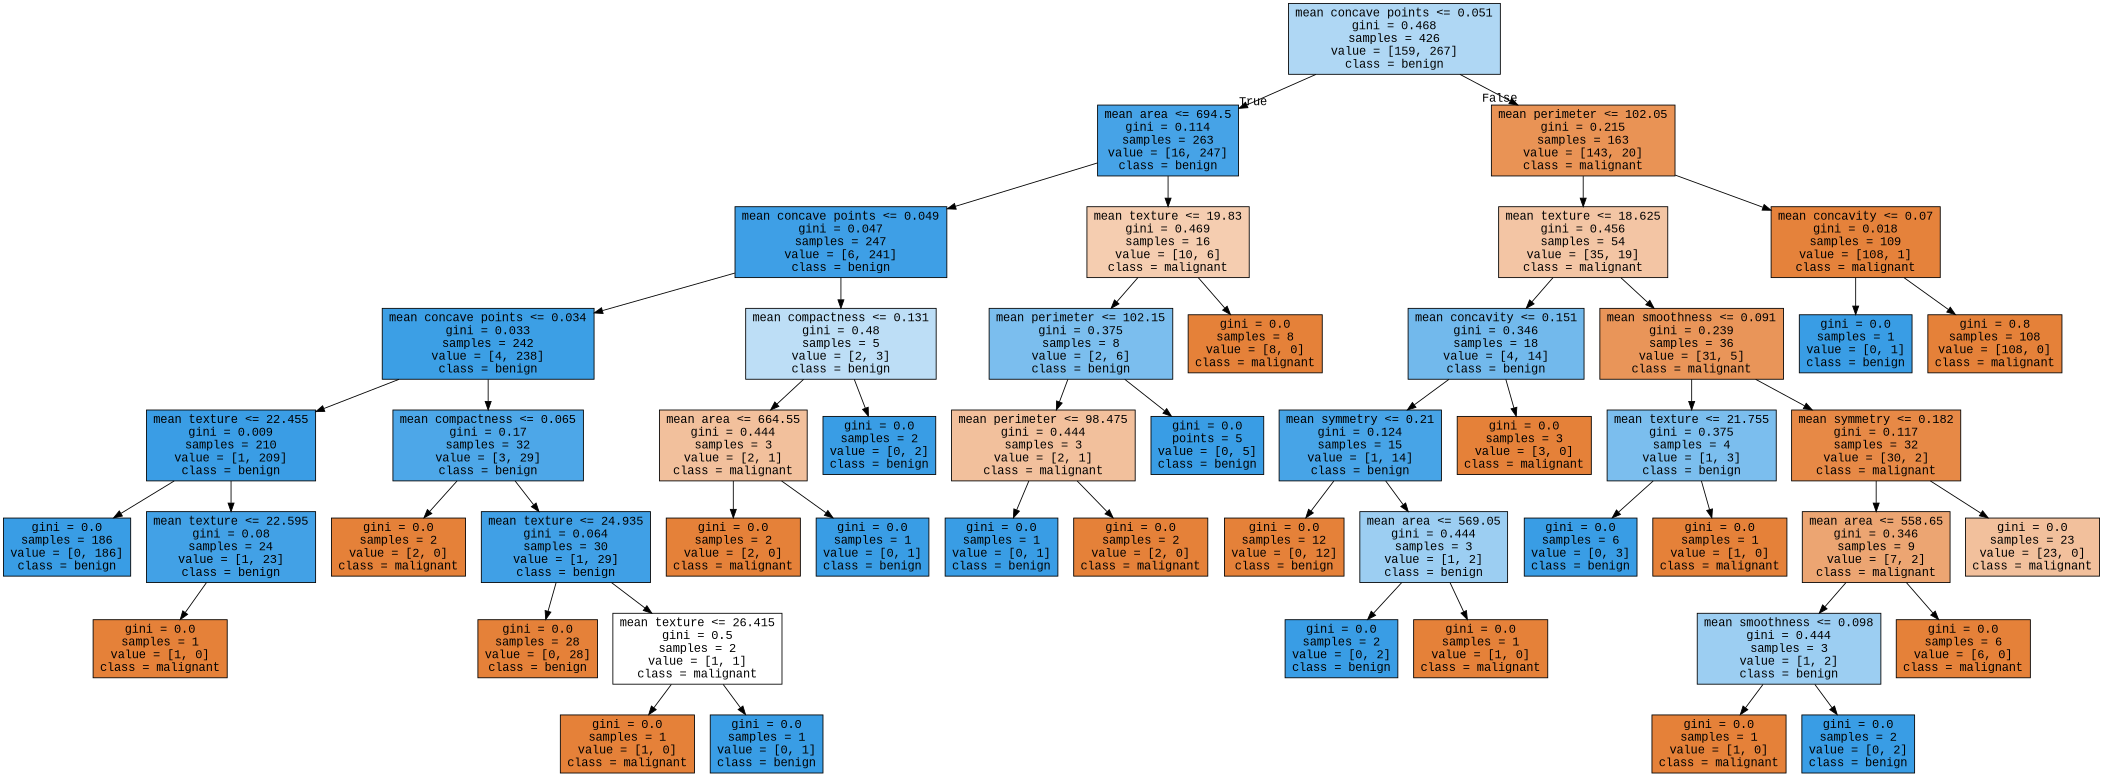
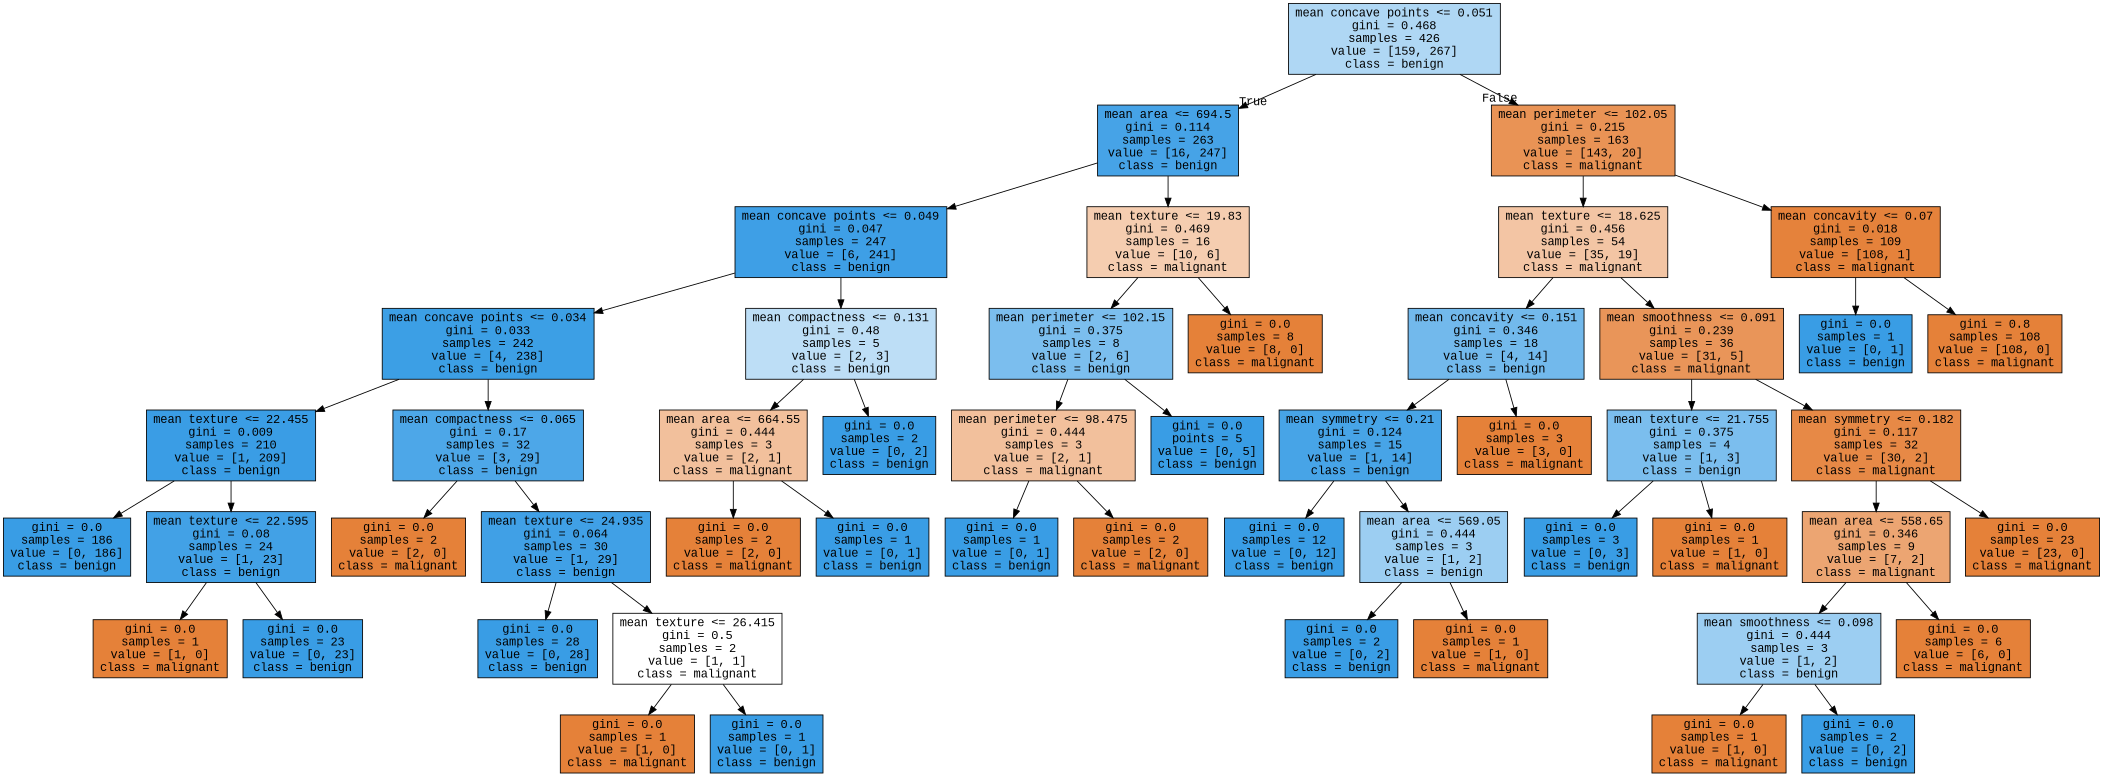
  digraph {
    fontname="Liberation Mono"
    node [color=black fillcolor="#e58139" fontname="Liberation Mono" shape=box style=filled]
    edge [fontname="Liberation Mono"]
    n1 [fillcolor="#afd7f4" label="mean concave points <= 0.051\ngini = 0.468\nsamples = 426\nvalue = [159, 267]\nclass = benign"]
    n2 [fillcolor="#46a3e7" label="mean area <= 694.5\ngini = 0.114\nsamples = 263\nvalue = [16, 247]\nclass = benign"]
    n3 [fillcolor="#e99355" label="mean perimeter <= 102.05\ngini = 0.215\nsamples = 163\nvalue = [143, 20]\nclass = malignant"]
    n4 [fillcolor="#3e9fe6" label="mean concave points <= 0.049\ngini = 0.047\nsamples = 247\nvalue = [6, 241]\nclass = benign"]
    n5 [fillcolor="#f5cdb0" label="mean texture <= 19.83\ngini = 0.469\nsamples = 16\nvalue = [10, 6]\nclass = malignant"]
    n6 [fillcolor="#f3c5a4" label="mean texture <= 18.625\ngini = 0.456\nsamples = 54\nvalue = [35, 19]\nclass = malignant"]
    n7 [fillcolor="#e5823b" label="mean concavity <= 0.07\ngini = 0.018\nsamples = 109\nvalue = [108, 1]\nclass = malignant"]
    n8 [fillcolor="#3c9fe5" label="mean concave points <= 0.034\ngini = 0.033\nsamples = 242\nvalue = [4, 238]\nclass = benign"]
    n9 [fillcolor="#bddef6" label="mean compactness <= 0.131\ngini = 0.48\nsamples = 5\nvalue = [2, 3]\nclass = benign"]
    n10 [fillcolor="#7bbeee" label="mean perimeter <= 102.15\ngini = 0.375\nsamples = 8\nvalue = [2, 6]\nclass = benign"]
    n11 [label="gini = 0.0\nsamples = 8\nvalue = [8, 0]\nclass = malignant"]
    n12 [fillcolor="#3a9de5" label="mean texture <= 22.455\ngini = 0.009\nsamples = 210\nvalue = [1, 209]\nclass = benign"]
    n13 [fillcolor="#4da7e8" label="mean compactness <= 0.065\ngini = 0.17\nsamples = 32\nvalue = [3, 29]\nclass = benign"]
    n14 [fillcolor="#f2c09c" label="mean area <= 664.55\ngini = 0.444\nsamples = 3\nvalue = [2, 1]\nclass = malignant"]
    n15 [fillcolor="#399de5" label="gini = 0.0\nsamples = 2\nvalue = [0, 2]\nclass = benign"]
    n16 [fillcolor="#399de5" label="gini = 0.0\nsamples = 186\nvalue = [0, 186]\nclass = benign"]
    n17 [fillcolor="#42a1e6" label="mean texture <= 22.595\ngini = 0.08\nsamples = 24\nvalue = [1, 23]\nclass = benign"]
    n18 [label="gini = 0.0\nsamples = 2\nvalue = [2, 0]\nclass = malignant"]
    n19 [fillcolor="#40a0e6" label="mean texture <= 24.935\ngini = 0.064\nsamples = 30\nvalue = [1, 29]\nclass = benign"]
    n20 [label="gini = 0.0\nsamples = 1\nvalue = [1, 0]\nclass = malignant"]
-   n22 [label="gini = 0.0\nsamples = 28\nvalue = [0, 28]\nclass = benign"]
+   n21 [fillcolor="#399de5" label="gini = 0.0\nsamples = 23\nvalue = [0, 23]\nclass = benign"]
+   n22 [fillcolor="#399de5" label="gini = 0.0\nsamples = 28\nvalue = [0, 28]\nclass = benign"]
    n23 [fillcolor="#ffffff" label="mean texture <= 26.415\ngini = 0.5\nsamples = 2\nvalue = [1, 1]\nclass = malignant"]
    n24 [label="gini = 0.0\nsamples = 1\nvalue = [1, 0]\nclass = malignant"]
    n25 [fillcolor="#399de5" label="gini = 0.0\nsamples = 1\nvalue = [0, 1]\nclass = benign"]
    n26 [label="gini = 0.0\nsamples = 2\nvalue = [2, 0]\nclass = malignant"]
    n27 [fillcolor="#399de5" label="gini = 0.0\nsamples = 1\nvalue = [0, 1]\nclass = benign"]
    n28 [fillcolor="#f2c09c" label="mean perimeter <= 98.475\ngini = 0.444\nsamples = 3\nvalue = [2, 1]\nclass = malignant"]
    n29 [fillcolor="#399de5" label="gini = 0.0\npoints = 5\nvalue = [0, 5]\nclass = benign"]
    n30 [fillcolor="#399de5" label="gini = 0.0\nsamples = 1\nvalue = [0, 1]\nclass = benign"]
    n31 [label="gini = 0.0\nsamples = 2\nvalue = [2, 0]\nclass = malignant"]
    n32 [fillcolor="#72b9ec" label="mean concavity <= 0.151\ngini = 0.346\nsamples = 18\nvalue = [4, 14]\nclass = benign"]
    n33 [fillcolor="#e99559" label="mean smoothness <= 0.091\ngini = 0.239\nsamples = 36\nvalue = [31, 5]\nclass = malignant"]
    n34 [fillcolor="#399de5" label="gini = 0.0\nsamples = 1\nvalue = [0, 1]\nclass = benign"]
    n35 [label="gini = 0.8\nsamples = 108\nvalue = [108, 0]\nclass = malignant"]
    n36 [fillcolor="#47a4e7" label="mean symmetry <= 0.21\ngini = 0.124\nsamples = 15\nvalue = [1, 14]\nclass = benign"]
    n37 [label="gini = 0.0\nsamples = 3\nvalue = [3, 0]\nclass = malignant"]
    n38 [fillcolor="#7bbeee" label="mean texture <= 21.755\ngini = 0.375\nsamples = 4\nvalue = [1, 3]\nclass = benign"]
    n39 [fillcolor="#e78946" label="mean symmetry <= 0.182\ngini = 0.117\nsamples = 32\nvalue = [30, 2]\nclass = malignant"]
-   n40 [label="gini = 0.0\nsamples = 12\nvalue = [0, 12]\nclass = benign"]
+   n40 [fillcolor="#399de5" label="gini = 0.0\nsamples = 12\nvalue = [0, 12]\nclass = benign"]
    n41 [fillcolor="#9ccef2" label="mean area <= 569.05\ngini = 0.444\nsamples = 3\nvalue = [1, 2]\nclass = benign"]
    n42 [fillcolor="#399de5" label="gini = 0.0\nsamples = 2\nvalue = [0, 2]\nclass = benign"]
    n43 [label="gini = 0.0\nsamples = 1\nvalue = [1, 0]\nclass = malignant"]
-   n44 [fillcolor="#399de5" label="gini = 0.0\nsamples = 6\nvalue = [0, 3]\nclass = benign"]
+   n44 [fillcolor="#399de5" label="gini = 0.0\nsamples = 3\nvalue = [0, 3]\nclass = benign"]
    n45 [label="gini = 0.0\nsamples = 1\nvalue = [1, 0]\nclass = malignant"]
    n46 [fillcolor="#eca572" label="mean area <= 558.65\ngini = 0.346\nsamples = 9\nvalue = [7, 2]\nclass = malignant"]
-   n47 [fillcolor="#f2c09c" label="gini = 0.0\nsamples = 23\nvalue = [23, 0]\nclass = malignant"]
+   n47 [label="gini = 0.0\nsamples = 23\nvalue = [23, 0]\nclass = malignant"]
    n48 [fillcolor="#9ccef2" label="mean smoothness <= 0.098\ngini = 0.444\nsamples = 3\nvalue = [1, 2]\nclass = benign"]
    n49 [label="gini = 0.0\nsamples = 6\nvalue = [6, 0]\nclass = malignant"]
    n50 [label="gini = 0.0\nsamples = 1\nvalue = [1, 0]\nclass = malignant"]
    n51 [fillcolor="#399de5" label="gini = 0.0\nsamples = 2\nvalue = [0, 2]\nclass = benign"]
    n1 -> n2 [headlabel=True labelangle=45 labeldistance=2.5]
    n1 -> n3 [headlabel=False labelangle=-45 labeldistance=2.5]
    n2 -> n4
    n2 -> n5
    n3 -> n6
    n3 -> n7
    n4 -> n8
    n4 -> n9
    n5 -> n10
    n5 -> n11
    n6 -> n32
    n6 -> n33
    n7 -> n34
    n7 -> n35
    n8 -> n12
    n8 -> n13
    n9 -> n14
    n9 -> n15
    n10 -> n28
    n10 -> n29
    n12 -> n16
    n12 -> n17
    n13 -> n18
    n13 -> n19
    n14 -> n26
    n14 -> n27
    n17 -> n20
+   n17 -> n21
    n19 -> n22
    n19 -> n23
    n23 -> n24
    n23 -> n25
    n28 -> n30
    n28 -> n31
    n32 -> n36
    n32 -> n37
    n33 -> n38
    n33 -> n39
    n36 -> n40
    n36 -> n41
    n38 -> n44
    n38 -> n45
    n39 -> n46
    n39 -> n47
    n41 -> n42
    n41 -> n43
    n46 -> n48
    n46 -> n49
    n48 -> n50
    n48 -> n51
  }
